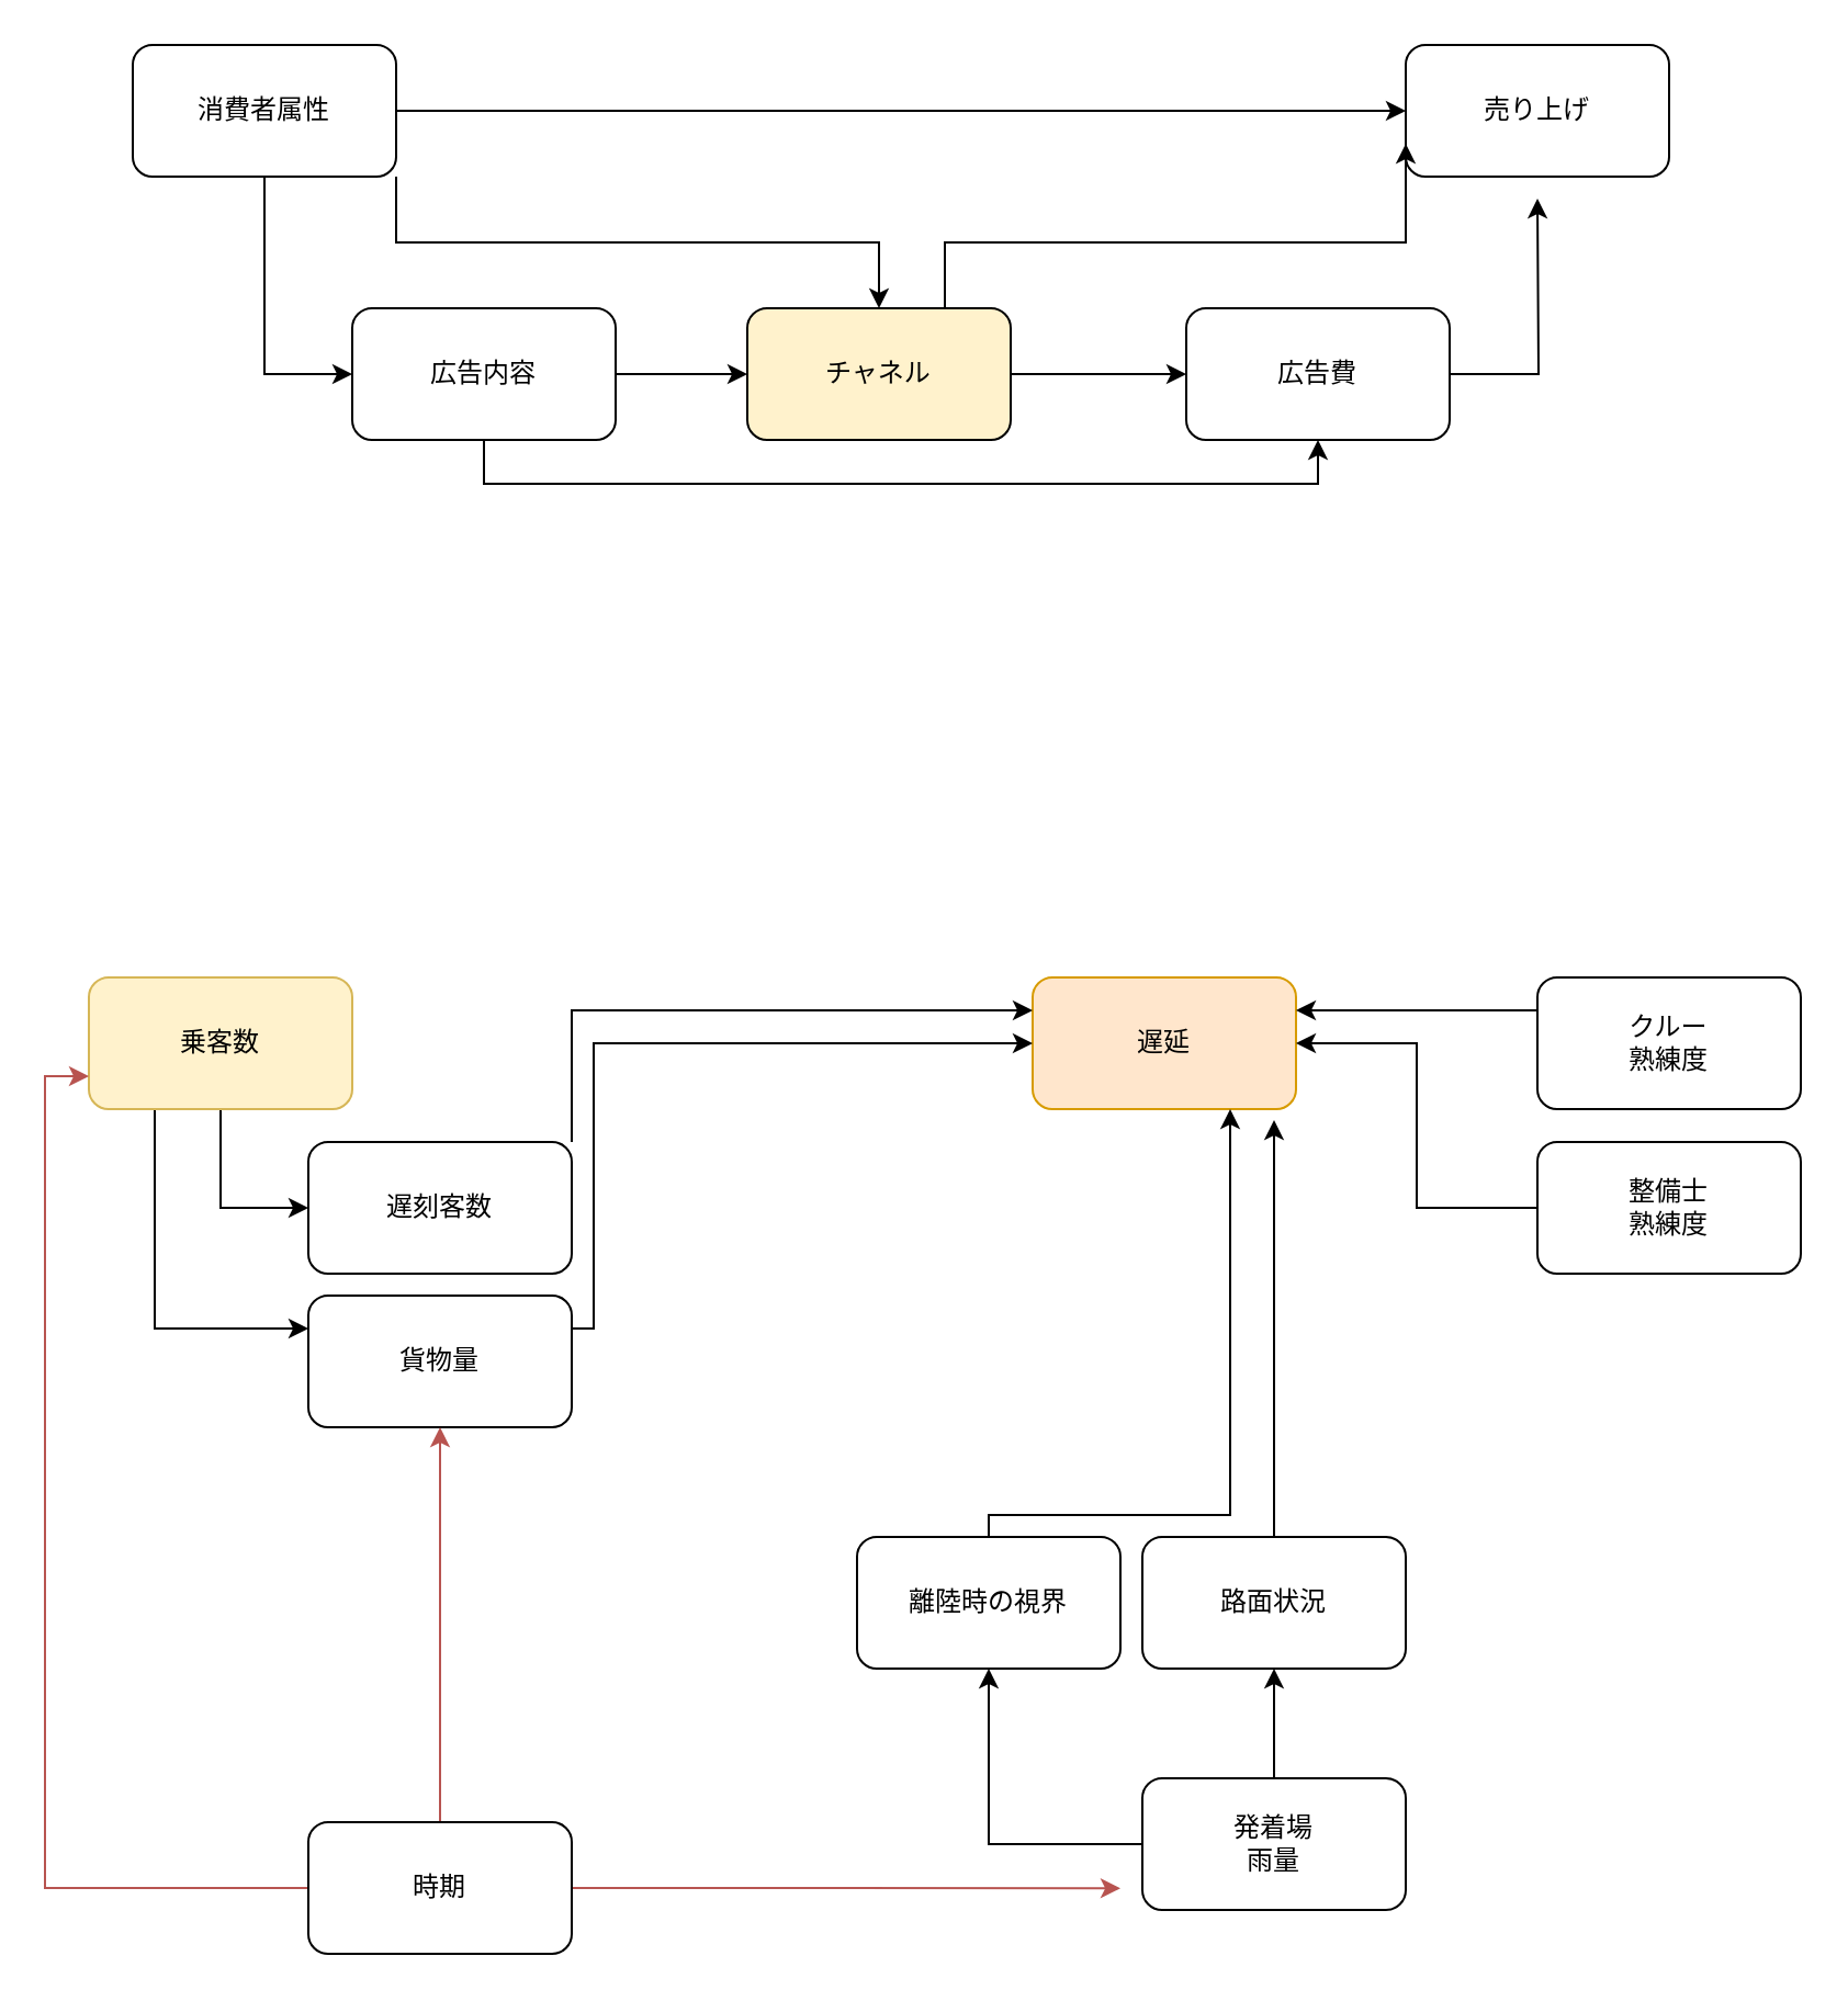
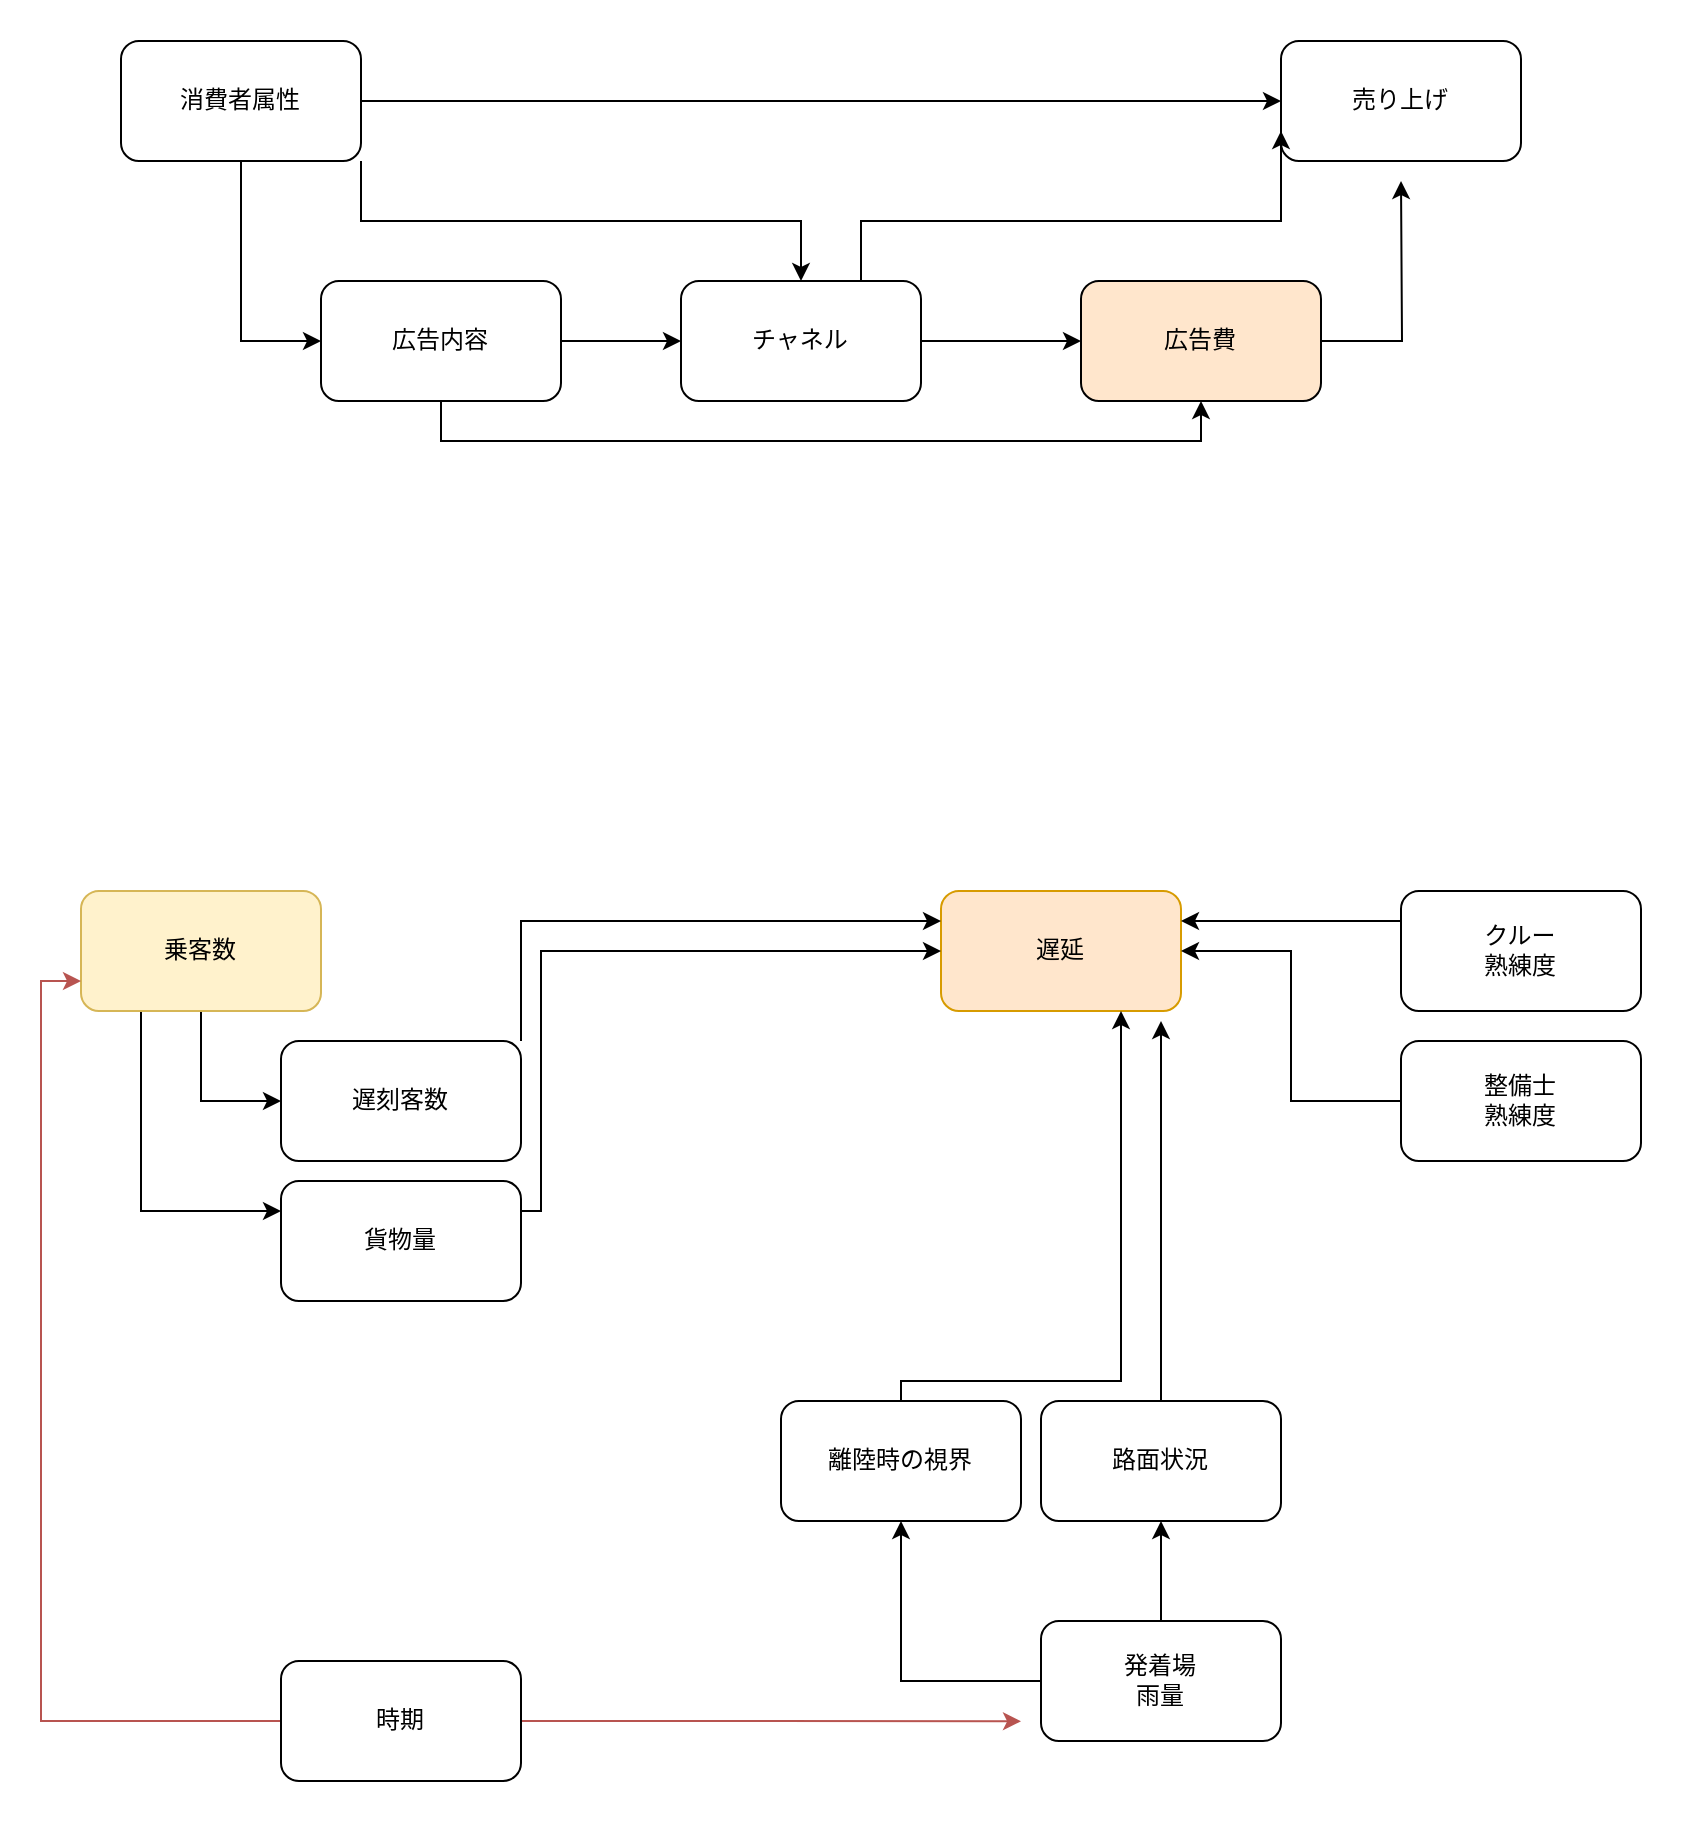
  <mxCell id="0" />
  <mxCell id="1" parent="0" />
  <mxCell id="2" style="edgeStyle=orthogonalEdgeStyle;rounded=0;orthogonalLoop=1;jettySize=auto;html=1;entryX=0;entryY=0.5;entryDx=0;entryDy=0;" edge="1" parent="1" source="5" target="9"><mxGeometry relative="1" as="geometry" /></mxCell>
  <mxCell id="3" style="edgeStyle=orthogonalEdgeStyle;rounded=0;orthogonalLoop=1;jettySize=auto;html=1;exitX=1;exitY=1;exitDx=0;exitDy=0;" edge="1" parent="1" source="5" target="12"><mxGeometry relative="1" as="geometry" /></mxCell>
  <mxCell id="4" style="edgeStyle=orthogonalEdgeStyle;rounded=0;orthogonalLoop=1;jettySize=auto;html=1;entryX=0;entryY=0.5;entryDx=0;entryDy=0;" edge="1" parent="1" source="5" target="6"><mxGeometry relative="1" as="geometry" /></mxCell>
  <mxCell id="5" value="消費者属性" style="rounded=1;whiteSpace=wrap;html=1;" vertex="1" parent="1"><mxGeometry x="60" y="20" width="120" height="60" as="geometry" /></mxCell>
  <mxCell id="6" value="売り上げ" style="rounded=1;whiteSpace=wrap;html=1;" vertex="1" parent="1"><mxGeometry x="640" y="20" width="120" height="60" as="geometry" /></mxCell>
  <mxCell id="7" style="edgeStyle=orthogonalEdgeStyle;rounded=0;orthogonalLoop=1;jettySize=auto;html=1;entryX=0.5;entryY=1;entryDx=0;entryDy=0;" edge="1" parent="1" source="9" target="14"><mxGeometry relative="1" as="geometry"><Array as="points"><mxPoint x="220" y="220" /><mxPoint x="600" y="220" /></Array></mxGeometry></mxCell>
  <mxCell id="8" style="edgeStyle=orthogonalEdgeStyle;rounded=0;orthogonalLoop=1;jettySize=auto;html=1;entryX=0;entryY=0.5;entryDx=0;entryDy=0;" edge="1" parent="1" source="9" target="12"><mxGeometry relative="1" as="geometry" /></mxCell>
  <mxCell id="9" value="広告内容" style="rounded=1;whiteSpace=wrap;html=1;" vertex="1" parent="1"><mxGeometry x="160" y="140" width="120" height="60" as="geometry" /></mxCell>
  <mxCell id="10" style="edgeStyle=orthogonalEdgeStyle;rounded=0;orthogonalLoop=1;jettySize=auto;html=1;exitX=0.75;exitY=0;exitDx=0;exitDy=0;entryX=0;entryY=0.75;entryDx=0;entryDy=0;" edge="1" parent="1" source="12" target="6"><mxGeometry relative="1" as="geometry"><Array as="points"><mxPoint x="430" y="110" /><mxPoint x="640" y="110" /></Array></mxGeometry></mxCell>
  <mxCell id="11" style="edgeStyle=orthogonalEdgeStyle;rounded=0;orthogonalLoop=1;jettySize=auto;html=1;entryX=0;entryY=0.5;entryDx=0;entryDy=0;" edge="1" parent="1" source="12" target="14"><mxGeometry relative="1" as="geometry" /></mxCell>
- <mxCell id="12" value="チャネル" style="rounded=1;whiteSpace=wrap;html=1;fillColor=#fff2cc;" vertex="1" parent="1"><mxGeometry x="340" y="140" width="120" height="60" as="geometry" /></mxCell>
+ <mxCell id="12" value="チャネル" style="rounded=1;whiteSpace=wrap;html=1;" vertex="1" parent="1"><mxGeometry x="340" y="140" width="120" height="60" as="geometry" /></mxCell>
  <mxCell id="13" style="edgeStyle=orthogonalEdgeStyle;rounded=0;orthogonalLoop=1;jettySize=auto;html=1;" edge="1" parent="1" source="14"><mxGeometry relative="1" as="geometry"><mxPoint x="700" y="90" as="targetPoint" /></mxGeometry></mxCell>
- <mxCell id="14" value="広告費" style="rounded=1;whiteSpace=wrap;html=1;" vertex="1" parent="1"><mxGeometry x="540" y="140" width="120" height="60" as="geometry" /></mxCell>
+ <mxCell id="14" value="広告費" style="rounded=1;whiteSpace=wrap;html=1;fillColor=#ffe6cc;" vertex="1" parent="1"><mxGeometry x="540" y="140" width="120" height="60" as="geometry" /></mxCell>
  <mxCell id="15" style="edgeStyle=orthogonalEdgeStyle;rounded=0;orthogonalLoop=1;jettySize=auto;html=1;entryX=0;entryY=0.5;entryDx=0;entryDy=0;" edge="1" parent="1" source="17" target="37"><mxGeometry relative="1" as="geometry" /></mxCell>
  <mxCell id="16" style="edgeStyle=orthogonalEdgeStyle;rounded=0;orthogonalLoop=1;jettySize=auto;html=1;exitX=0.25;exitY=1;exitDx=0;exitDy=0;entryX=0;entryY=0.25;entryDx=0;entryDy=0;" edge="1" parent="1" source="17" target="20"><mxGeometry relative="1" as="geometry" /></mxCell>
  <mxCell id="17" value="&lt;span&gt;乗客数&lt;br&gt;&lt;/span&gt;" style="rounded=1;whiteSpace=wrap;html=1;fillColor=#fff2cc;strokeColor=#d6b656;" vertex="1" parent="1"><mxGeometry x="40" y="445" width="120" height="60" as="geometry" /></mxCell>
  <mxCell id="18" value="遅延" style="rounded=1;whiteSpace=wrap;html=1;fillColor=#ffe6cc;strokeColor=#d79b00;" vertex="1" parent="1"><mxGeometry x="470" y="445" width="120" height="60" as="geometry" /></mxCell>
  <mxCell id="19" style="edgeStyle=orthogonalEdgeStyle;rounded=0;orthogonalLoop=1;jettySize=auto;html=1;exitX=1;exitY=0.25;exitDx=0;exitDy=0;entryX=0;entryY=0.5;entryDx=0;entryDy=0;" edge="1" parent="1" source="20" target="18"><mxGeometry relative="1" as="geometry"><Array as="points"><mxPoint x="270" y="605" /><mxPoint x="270" y="475" /></Array></mxGeometry></mxCell>
  <mxCell id="20" value="貨物量" style="rounded=1;whiteSpace=wrap;html=1;" vertex="1" parent="1"><mxGeometry x="140" y="590" width="120" height="60" as="geometry" /></mxCell>
  <mxCell id="21" style="edgeStyle=orthogonalEdgeStyle;rounded=0;orthogonalLoop=1;jettySize=auto;html=1;entryX=1;entryY=0.5;entryDx=0;entryDy=0;" edge="1" parent="1" source="22" target="18"><mxGeometry relative="1" as="geometry"><mxPoint x="520" y="510" as="targetPoint" /></mxGeometry></mxCell>
  <mxCell id="22" value="整備士&lt;br&gt;熟練度" style="rounded=1;whiteSpace=wrap;html=1;" vertex="1" parent="1"><mxGeometry x="700" y="520" width="120" height="60" as="geometry" /></mxCell>
  <mxCell id="23" style="edgeStyle=orthogonalEdgeStyle;rounded=0;orthogonalLoop=1;jettySize=auto;html=1;entryX=0;entryY=0.75;entryDx=0;entryDy=0;fontColor=#66B2FF;fillColor=#f8cecc;strokeColor=#b85450;" edge="1" parent="1" source="26" target="17"><mxGeometry relative="1" as="geometry"><Array as="points"><mxPoint x="20" y="860" /><mxPoint x="20" y="490" /></Array></mxGeometry></mxCell>
  <mxCell id="24" style="edgeStyle=orthogonalEdgeStyle;rounded=0;orthogonalLoop=1;jettySize=auto;html=1;exitX=1;exitY=0.5;exitDx=0;exitDy=0;fontColor=#66B2FF;strokeColor=#b85450;fillColor=#f8cecc;" edge="1" parent="1" source="26"><mxGeometry relative="1" as="geometry"><mxPoint x="510" y="860.182" as="targetPoint" /></mxGeometry></mxCell>
- <mxCell id="25" style="edgeStyle=orthogonalEdgeStyle;rounded=0;orthogonalLoop=1;jettySize=auto;html=1;entryX=0.5;entryY=1;entryDx=0;entryDy=0;fontColor=#66B2FF;strokeColor=#b85450;fillColor=#f8cecc;" edge="1" parent="1" source="26" target="20"><mxGeometry relative="1" as="geometry" /></mxCell>
  <mxCell id="26" value="時期" style="rounded=1;whiteSpace=wrap;html=1;" vertex="1" parent="1"><mxGeometry x="140" y="830" width="120" height="60" as="geometry" /></mxCell>
  <mxCell id="27" style="edgeStyle=orthogonalEdgeStyle;rounded=0;orthogonalLoop=1;jettySize=auto;html=1;entryX=0.75;entryY=1;entryDx=0;entryDy=0;fontColor=#66B2FF;fillColor=#f8cecc;strokeColor=#000000;" edge="1" parent="1" source="28" target="18"><mxGeometry relative="1" as="geometry"><Array as="points"><mxPoint x="450" y="690" /><mxPoint x="560" y="690" /></Array></mxGeometry></mxCell>
  <mxCell id="28" value="離陸時の視界" style="rounded=1;whiteSpace=wrap;html=1;" vertex="1" parent="1"><mxGeometry x="390" y="700" width="120" height="60" as="geometry" /></mxCell>
  <mxCell id="29" style="edgeStyle=orthogonalEdgeStyle;rounded=0;orthogonalLoop=1;jettySize=auto;html=1;exitX=0.5;exitY=0;exitDx=0;exitDy=0;entryX=0.5;entryY=1;entryDx=0;entryDy=0;fillColor=#f8cecc;strokeColor=#000000;" edge="1" parent="1" source="31" target="33"><mxGeometry relative="1" as="geometry" /></mxCell>
  <mxCell id="30" style="edgeStyle=orthogonalEdgeStyle;rounded=0;orthogonalLoop=1;jettySize=auto;html=1;entryX=0.5;entryY=1;entryDx=0;entryDy=0;fillColor=#f8cecc;strokeColor=#000000;" edge="1" parent="1" source="31" target="28"><mxGeometry relative="1" as="geometry" /></mxCell>
  <mxCell id="31" value="発着場&lt;br&gt;雨量" style="rounded=1;whiteSpace=wrap;html=1;" vertex="1" parent="1"><mxGeometry x="520" y="810" width="120" height="60" as="geometry" /></mxCell>
  <mxCell id="32" style="edgeStyle=orthogonalEdgeStyle;rounded=0;orthogonalLoop=1;jettySize=auto;html=1;fillColor=#f8cecc;strokeColor=#000000;" edge="1" parent="1" source="33"><mxGeometry relative="1" as="geometry"><mxPoint x="580" y="510" as="targetPoint" /></mxGeometry></mxCell>
  <mxCell id="33" value="路面状況" style="rounded=1;whiteSpace=wrap;html=1;" vertex="1" parent="1"><mxGeometry x="520" y="700" width="120" height="60" as="geometry" /></mxCell>
  <mxCell id="34" style="edgeStyle=orthogonalEdgeStyle;rounded=0;orthogonalLoop=1;jettySize=auto;html=1;entryX=1;entryY=0.25;entryDx=0;entryDy=0;" edge="1" parent="1" source="35" target="18"><mxGeometry relative="1" as="geometry"><mxPoint x="540" y="510" as="targetPoint" /><Array as="points"><mxPoint x="680" y="460" /><mxPoint x="680" y="460" /></Array></mxGeometry></mxCell>
  <mxCell id="35" value="クルー&lt;br&gt;熟練度" style="rounded=1;whiteSpace=wrap;html=1;" vertex="1" parent="1"><mxGeometry x="700" y="445" width="120" height="60" as="geometry" /></mxCell>
  <mxCell id="36" style="edgeStyle=orthogonalEdgeStyle;rounded=0;orthogonalLoop=1;jettySize=auto;html=1;entryX=0;entryY=0.25;entryDx=0;entryDy=0;" edge="1" parent="1" source="37" target="18"><mxGeometry relative="1" as="geometry"><Array as="points"><mxPoint x="260" y="460" /></Array></mxGeometry></mxCell>
  <mxCell id="37" value="遅刻客数" style="rounded=1;whiteSpace=wrap;html=1;" vertex="1" parent="1"><mxGeometry x="140" y="520" width="120" height="60" as="geometry" /></mxCell>
